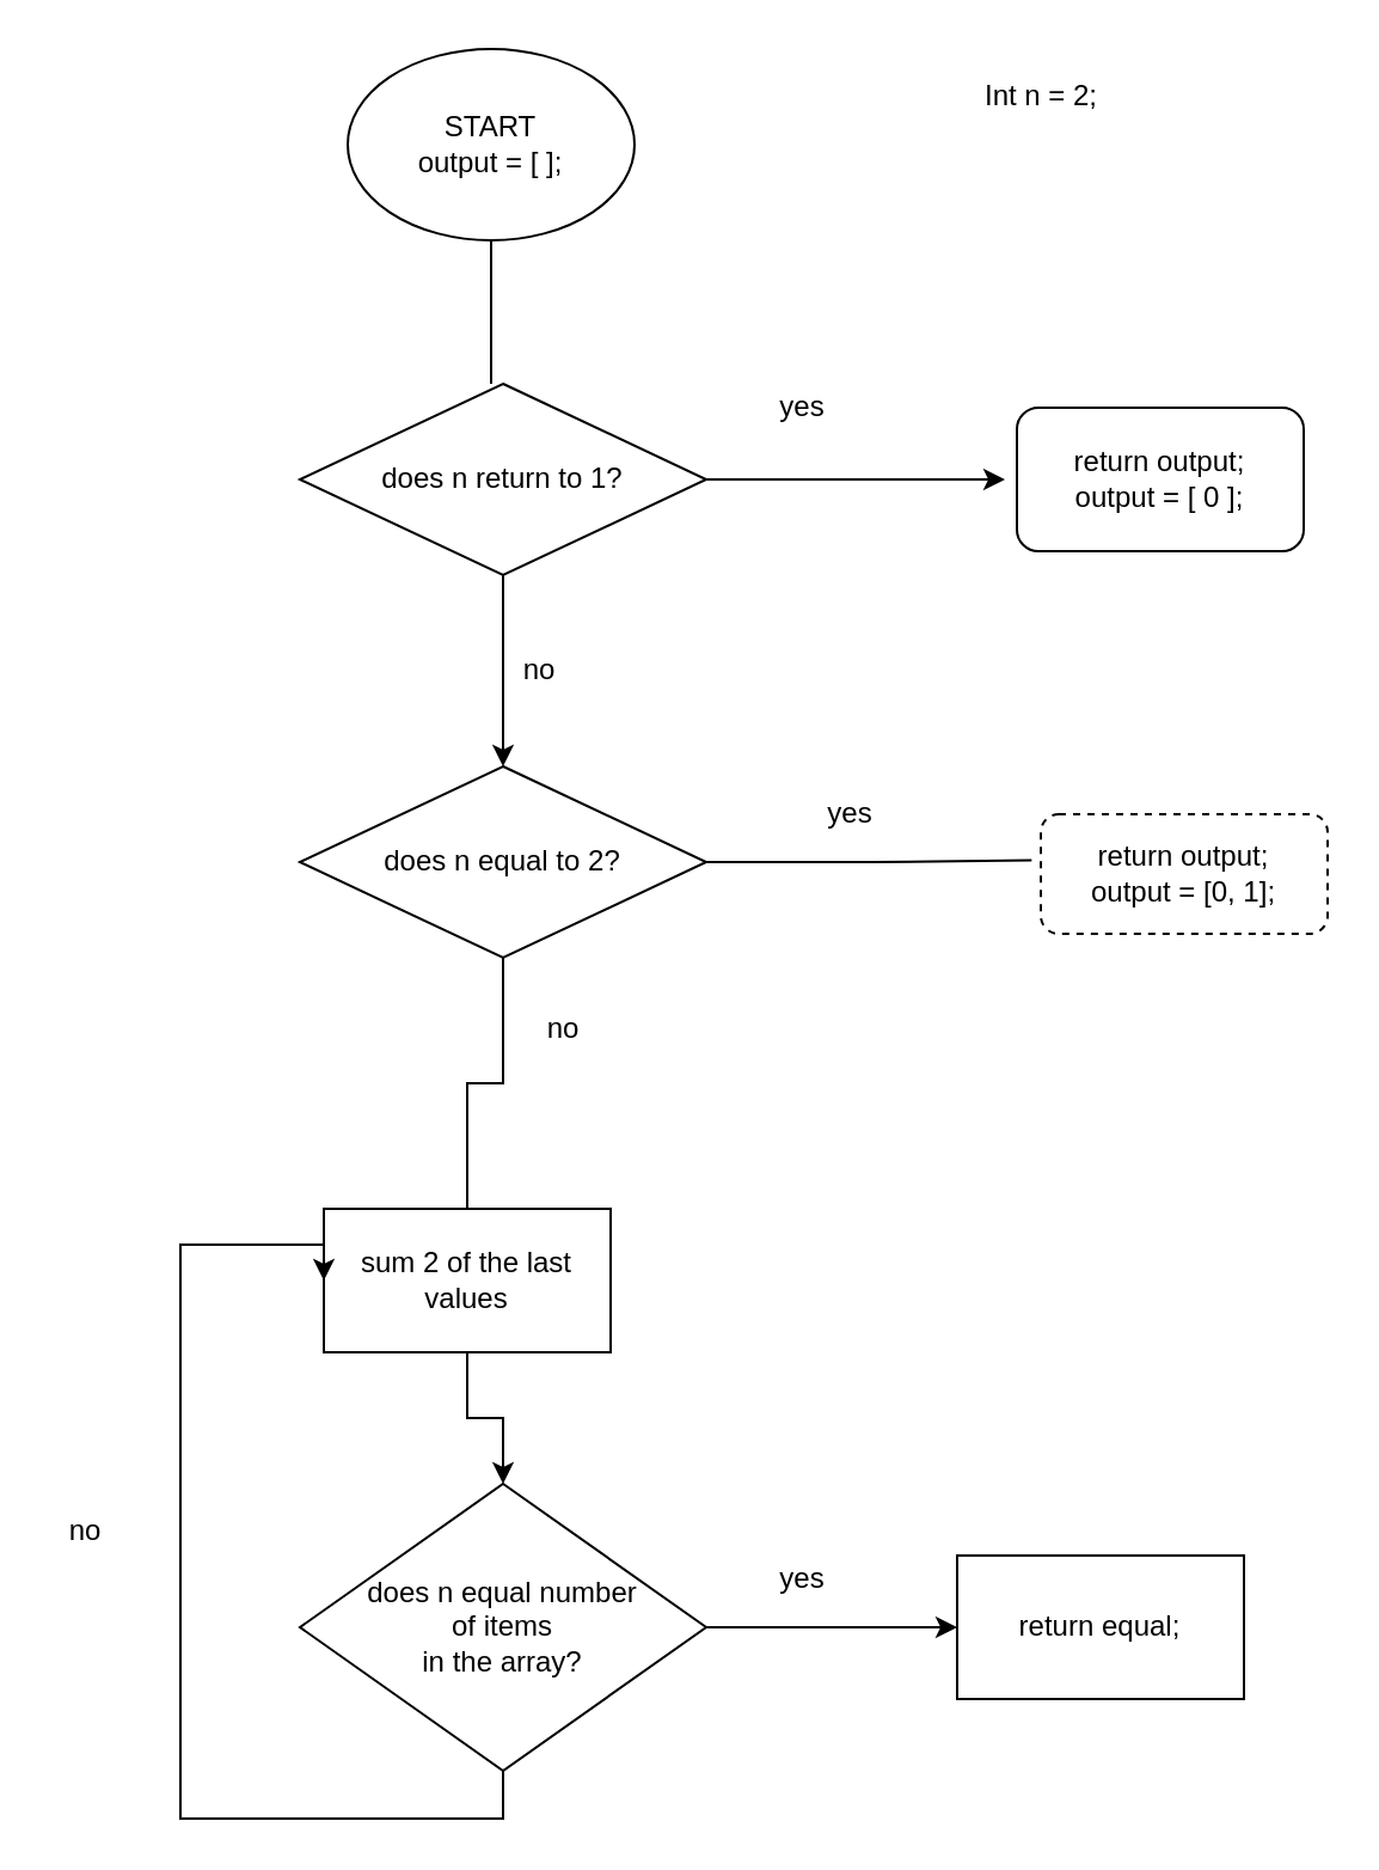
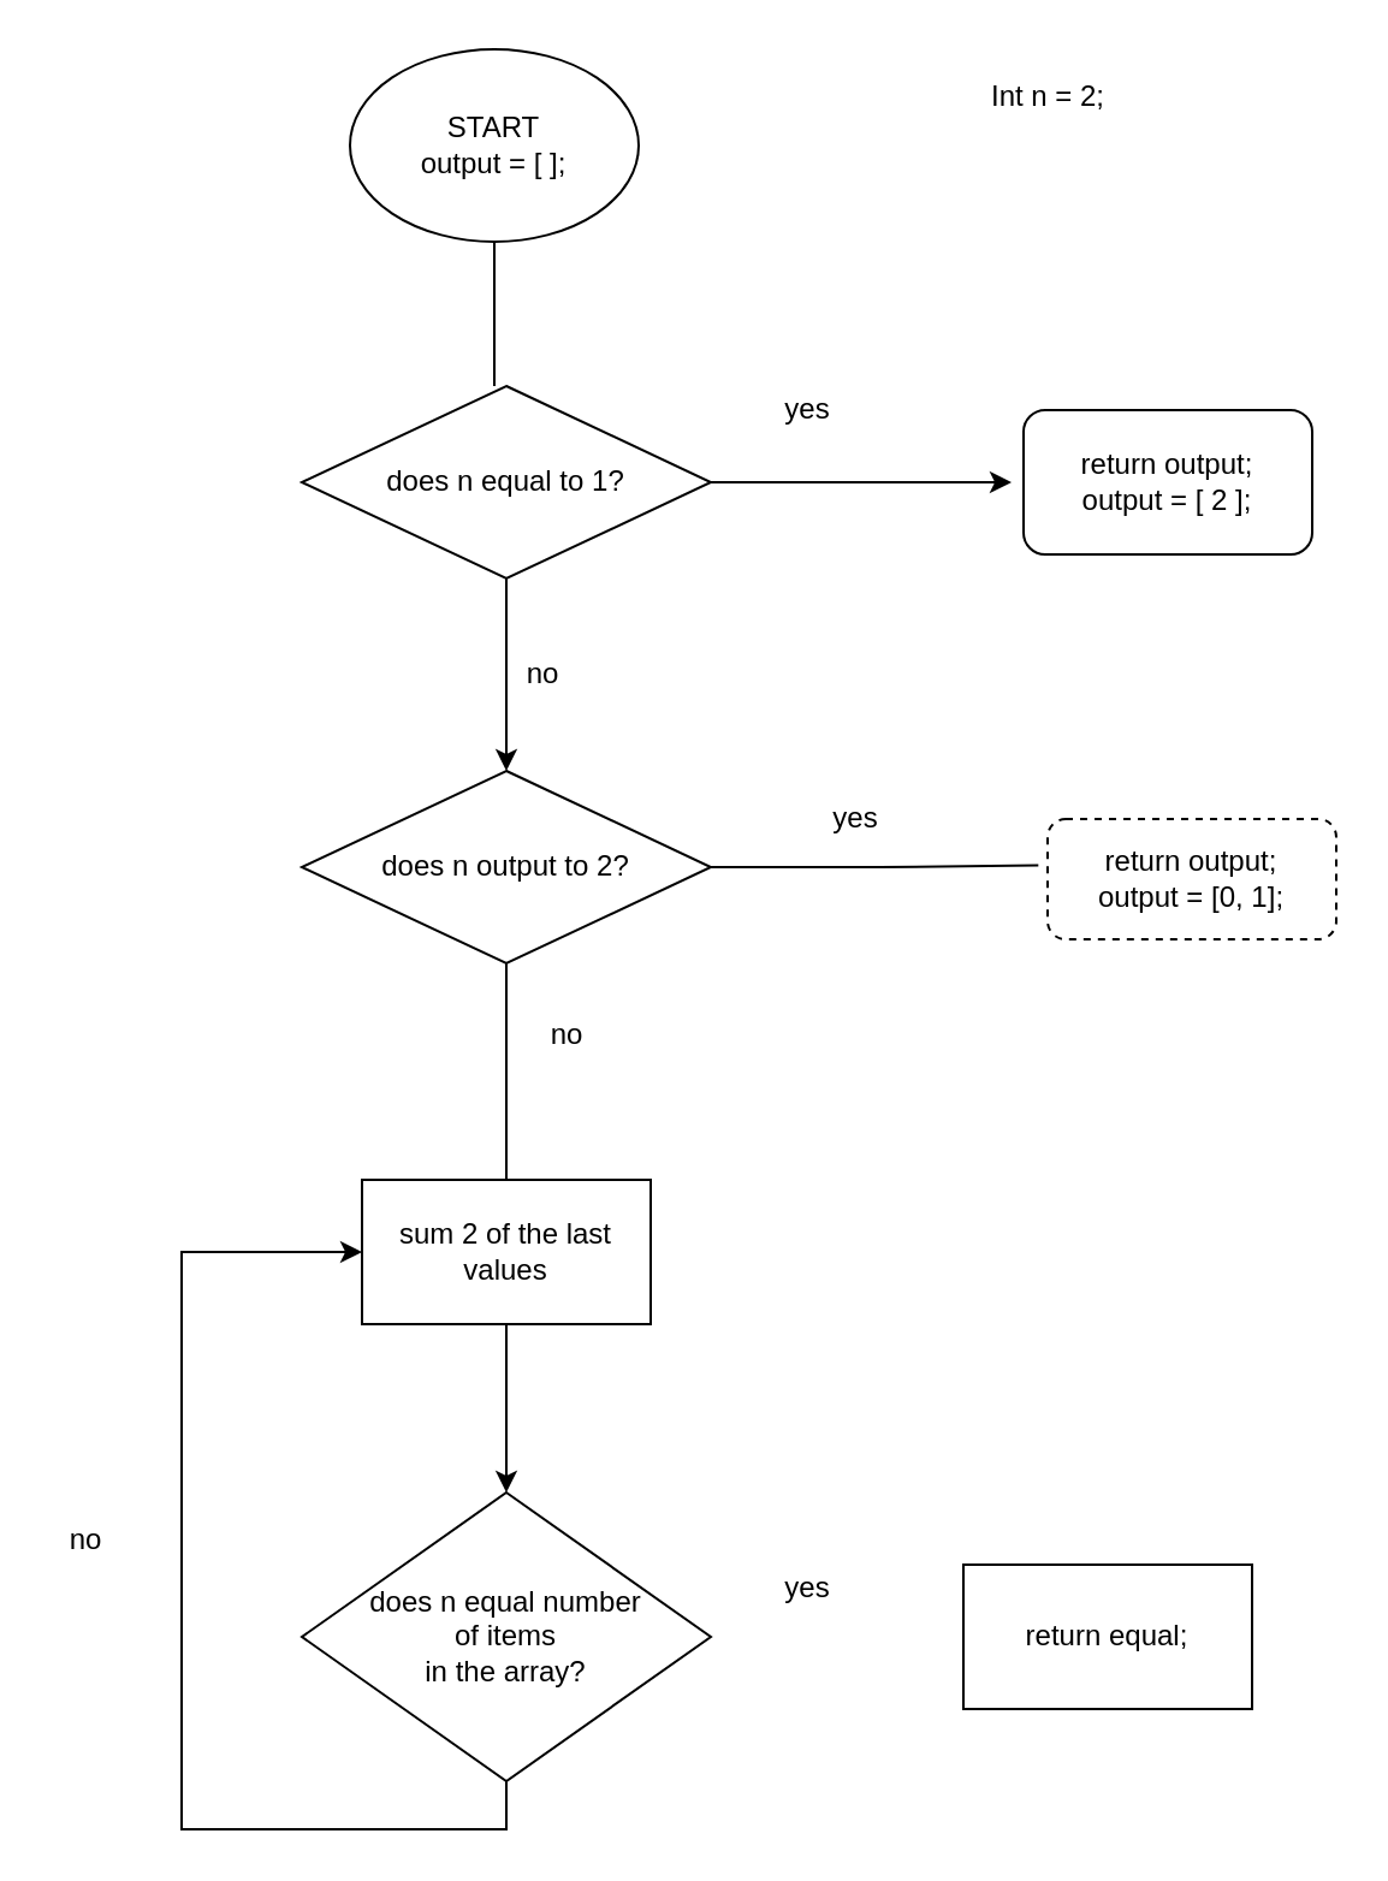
  <mxCell id="0" />
  <mxCell id="1" parent="0" />
  <mxCell id="2" value="" style="endArrow=none;html=1;" edge="1" parent="1"><mxGeometry width="50" height="50" relative="1" as="geometry"><mxPoint x="205" y="160" as="sourcePoint" /><mxPoint x="205" y="100" as="targetPoint" /></mxGeometry></mxCell>
  <mxCell id="3" value="" style="edgeStyle=orthogonalEdgeStyle;rounded=0;orthogonalLoop=1;jettySize=auto;html=1;" edge="1" parent="1" source="5"><mxGeometry relative="1" as="geometry"><mxPoint x="420" y="200" as="targetPoint" /></mxGeometry></mxCell>
  <mxCell id="4" value="" style="edgeStyle=orthogonalEdgeStyle;rounded=0;orthogonalLoop=1;jettySize=auto;html=1;" edge="1" parent="1" source="5" target="10"><mxGeometry relative="1" as="geometry" /></mxCell>
- <mxCell id="5" value="does n return to 1?" style="rhombus;whiteSpace=wrap;html=1;" vertex="1" parent="1"><mxGeometry x="125" y="160" width="170" height="80" as="geometry" /></mxCell>
+ <mxCell id="5" value="does n equal to 1?" style="rhombus;whiteSpace=wrap;html=1;" vertex="1" parent="1"><mxGeometry x="125" y="160" width="170" height="80" as="geometry" /></mxCell>
  <mxCell id="6" value="Int n = 2;" style="text;html=1;align=center;verticalAlign=middle;resizable=0;points=[];autosize=1;strokeColor=none;" vertex="1" parent="1"><mxGeometry x="405" y="30" width="60" height="20" as="geometry" /></mxCell>
  <mxCell id="7" value="yes" style="text;html=1;align=center;verticalAlign=middle;resizable=0;points=[];autosize=1;strokeColor=none;" vertex="1" parent="1"><mxGeometry x="320" y="160" width="30" height="20" as="geometry" /></mxCell>
  <mxCell id="8" style="edgeStyle=orthogonalEdgeStyle;rounded=0;orthogonalLoop=1;jettySize=auto;html=1;exitX=1;exitY=0.5;exitDx=0;exitDy=0;entryX=-0.032;entryY=0.385;entryDx=0;entryDy=0;entryPerimeter=0;endArrow=none;" edge="1" parent="1" source="10" target="12"><mxGeometry relative="1" as="geometry" /></mxCell>
  <mxCell id="9" value="" style="edgeStyle=orthogonalEdgeStyle;rounded=0;orthogonalLoop=1;jettySize=auto;html=1;endArrow=none;" edge="1" parent="1" source="10" target="18"><mxGeometry relative="1" as="geometry" /></mxCell>
- <mxCell id="10" value="does n equal to 2?" style="rhombus;whiteSpace=wrap;html=1;" vertex="1" parent="1"><mxGeometry x="125" y="320" width="170" height="80" as="geometry" /></mxCell>
- <mxCell id="11" value="&lt;span&gt;return output;&lt;/span&gt;&lt;br&gt;&lt;span&gt;output = [ 0 ];&lt;/span&gt;" style="rounded=1;whiteSpace=wrap;html=1;" vertex="1" parent="1"><mxGeometry x="425" y="170" width="120" height="60" as="geometry" /></mxCell>
+ <mxCell id="10" value="does n output to 2?" style="rhombus;whiteSpace=wrap;html=1;" vertex="1" parent="1"><mxGeometry x="125" y="320" width="170" height="80" as="geometry" /></mxCell>
+ <mxCell id="11" value="&lt;span&gt;return output;&lt;/span&gt;&lt;br&gt;&lt;span&gt;output = [ 2 ];&lt;/span&gt;" style="rounded=1;whiteSpace=wrap;html=1;" vertex="1" parent="1"><mxGeometry x="425" y="170" width="120" height="60" as="geometry" /></mxCell>
  <mxCell id="12" value="return output;&lt;br&gt;output = [0, 1];" style="rounded=1;whiteSpace=wrap;html=1;dashed=1;" vertex="1" parent="1"><mxGeometry x="435" y="340" width="120" height="50" as="geometry" /></mxCell>
  <mxCell id="13" value="yes" style="text;html=1;align=center;verticalAlign=middle;resizable=0;points=[];autosize=1;strokeColor=none;" vertex="1" parent="1"><mxGeometry x="340" y="330" width="30" height="20" as="geometry" /></mxCell>
  <mxCell id="14" value="no" style="text;html=1;align=center;verticalAlign=middle;resizable=0;points=[];autosize=1;strokeColor=none;" vertex="1" parent="1"><mxGeometry x="210" y="270" width="30" height="20" as="geometry" /></mxCell>
  <mxCell id="15" value="&lt;span&gt;START&lt;/span&gt;&lt;br&gt;&lt;span&gt;output = [ ];&lt;/span&gt;" style="ellipse;whiteSpace=wrap;html=1;" vertex="1" parent="1"><mxGeometry x="145" y="20" width="120" height="80" as="geometry" /></mxCell>
  <mxCell id="16" value="no" style="text;html=1;align=center;verticalAlign=middle;resizable=0;points=[];autosize=1;strokeColor=none;" vertex="1" parent="1"><mxGeometry x="220" y="420" width="30" height="20" as="geometry" /></mxCell>
  <mxCell id="17" value="" style="edgeStyle=orthogonalEdgeStyle;rounded=0;orthogonalLoop=1;jettySize=auto;html=1;" edge="1" parent="1" source="18" target="21"><mxGeometry relative="1" as="geometry" /></mxCell>
- <mxCell id="18" value="sum 2 of the last values" style="whiteSpace=wrap;html=1;" vertex="1" parent="1"><mxGeometry x="135" y="505" width="120" height="60" as="geometry" /></mxCell>
- <mxCell id="19" value="" style="edgeStyle=orthogonalEdgeStyle;rounded=0;orthogonalLoop=1;jettySize=auto;html=1;" edge="1" parent="1" source="21" target="22"><mxGeometry relative="1" as="geometry" /></mxCell>
+ <mxCell id="18" value="sum 2 of the last values" style="whiteSpace=wrap;html=1;" vertex="1" parent="1"><mxGeometry x="150" y="490" width="120" height="60" as="geometry" /></mxCell>
  <mxCell id="20" style="edgeStyle=orthogonalEdgeStyle;rounded=0;orthogonalLoop=1;jettySize=auto;html=1;exitX=0.5;exitY=1;exitDx=0;exitDy=0;entryX=0;entryY=0.5;entryDx=0;entryDy=0;" edge="1" parent="1" source="21" target="18"><mxGeometry relative="1" as="geometry"><mxPoint x="85" y="520" as="targetPoint" /><Array as="points"><mxPoint x="210" y="760" /><mxPoint x="75" y="760" /><mxPoint x="75" y="520" /></Array></mxGeometry></mxCell>
  <mxCell id="21" value="does n equal number &lt;br&gt;of items&lt;br&gt;in the array?" style="rhombus;whiteSpace=wrap;html=1;" vertex="1" parent="1"><mxGeometry x="125" y="620" width="170" height="120" as="geometry" /></mxCell>
  <mxCell id="22" value="return equal;" style="whiteSpace=wrap;html=1;" vertex="1" parent="1"><mxGeometry x="400" y="650" width="120" height="60" as="geometry" /></mxCell>
  <mxCell id="23" value="yes" style="text;html=1;align=center;verticalAlign=middle;resizable=0;points=[];autosize=1;strokeColor=none;" vertex="1" parent="1"><mxGeometry x="320" y="650" width="30" height="20" as="geometry" /></mxCell>
  <mxCell id="24" value="no" style="text;html=1;align=center;verticalAlign=middle;resizable=0;points=[];autosize=1;strokeColor=none;" vertex="1" parent="1"><mxGeometry x="20" y="630" width="30" height="20" as="geometry" /></mxCell>
